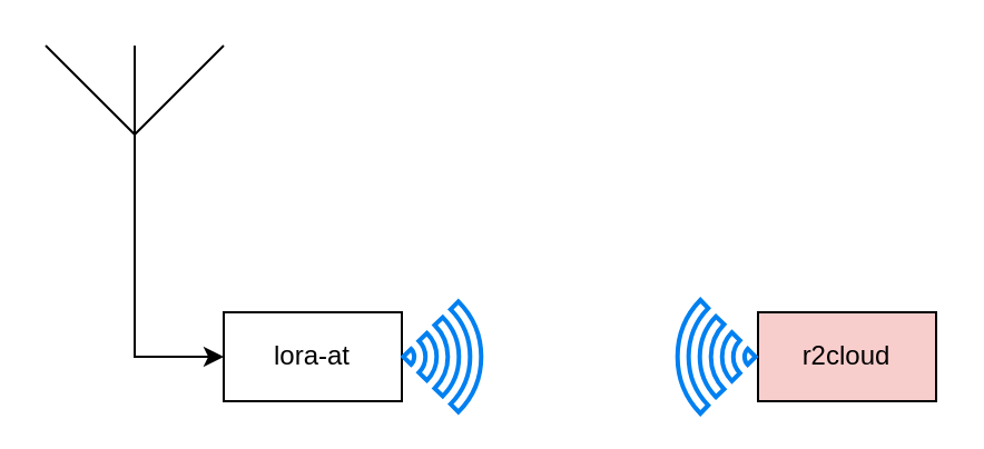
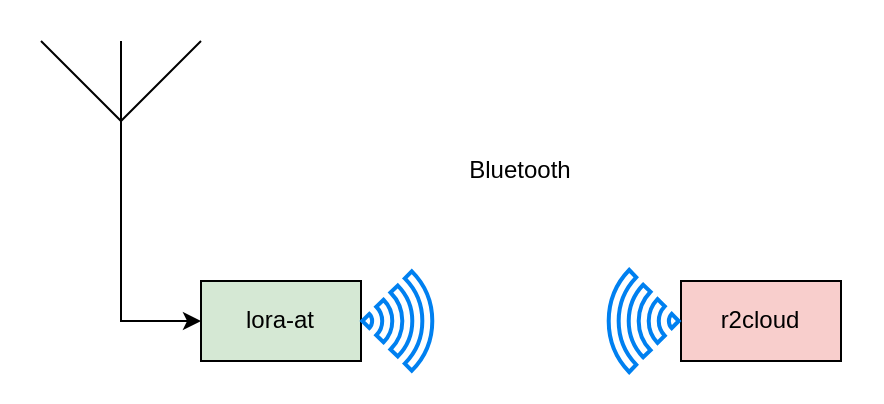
  <mxCell id="0" />
  <mxCell id="1" parent="0" />
  <mxCell id="2" style="edgeStyle=orthogonalEdgeStyle;rounded=0;orthogonalLoop=1;jettySize=auto;html=1;entryX=0;entryY=0.5;entryDx=0;entryDy=0;" edge="1" parent="1" source="3" target="4"><mxGeometry relative="1" as="geometry" /></mxCell>
  <mxCell id="3" value="" style="verticalLabelPosition=bottom;shadow=0;dashed=0;align=center;html=1;verticalAlign=top;shape=mxgraph.electrical.radio.aerial_-_antenna_1;" vertex="1" parent="1"><mxGeometry x="20" y="20" width="80" height="100" as="geometry" /></mxCell>
- <mxCell id="4" value="lora-at" style="rounded=0;whiteSpace=wrap;html=1;" vertex="1" parent="1"><mxGeometry x="100" y="140" width="80" height="40" as="geometry" /></mxCell>
+ <mxCell id="4" value="lora-at" style="rounded=0;whiteSpace=wrap;html=1;fillColor=#d5e8d4;" vertex="1" parent="1"><mxGeometry x="100" y="140" width="80" height="40" as="geometry" /></mxCell>
  <mxCell id="5" value="r2cloud" style="rounded=0;whiteSpace=wrap;html=1;fillColor=#f8cecc;" vertex="1" parent="1"><mxGeometry x="340" y="140" width="80" height="40" as="geometry" /></mxCell>
  <mxCell id="6" value="" style="html=1;verticalLabelPosition=bottom;align=center;labelBackgroundColor=#ffffff;verticalAlign=top;strokeWidth=2;strokeColor=#0080F0;shadow=0;dashed=0;shape=mxgraph.ios7.icons.wifi;pointerEvents=1;rotation=90;" vertex="1" parent="1"><mxGeometry x="173.3" y="142.5" width="49.7" height="35" as="geometry" /></mxCell>
  <mxCell id="7" value="" style="html=1;verticalLabelPosition=bottom;align=center;labelBackgroundColor=#ffffff;verticalAlign=top;strokeWidth=2;strokeColor=#0080F0;shadow=0;dashed=0;shape=mxgraph.ios7.icons.wifi;pointerEvents=1;rotation=-90;" vertex="1" parent="1"><mxGeometry x="295.85" y="142.5" width="51" height="35" as="geometry" /></mxCell>
+ <mxCell id="8" value="Bluetooth" style="text;html=1;strokeColor=none;fillColor=none;align=center;verticalAlign=middle;whiteSpace=wrap;rounded=0;" vertex="1" parent="1"><mxGeometry x="220" y="70" width="80" height="30" as="geometry" /></mxCell>
